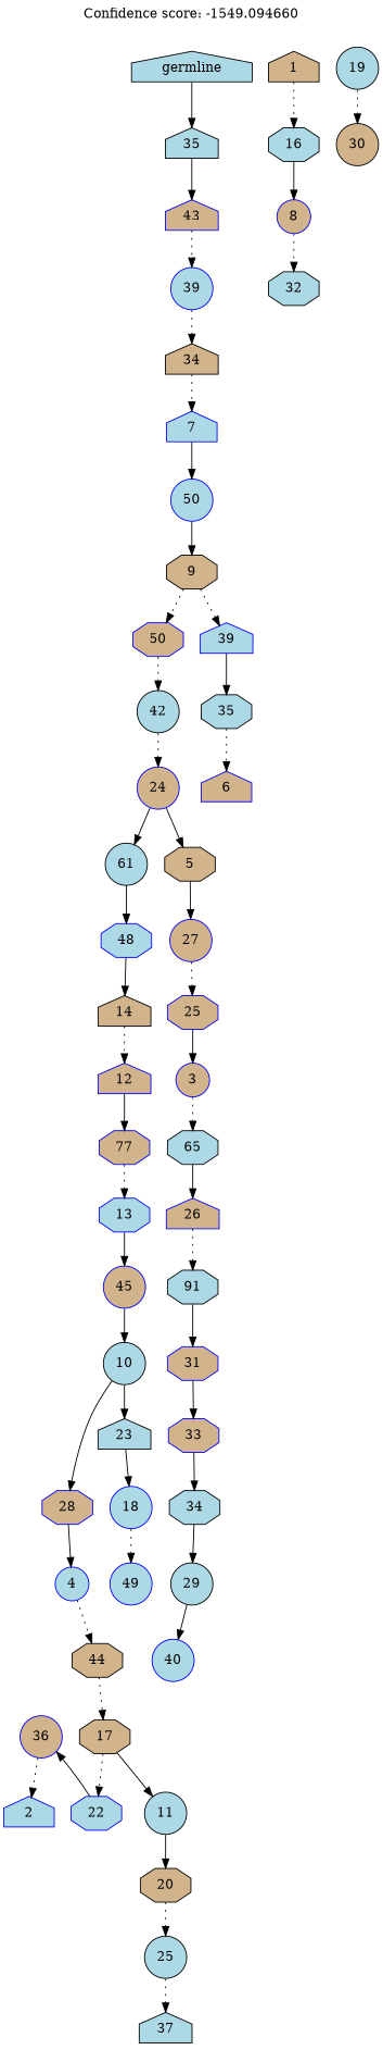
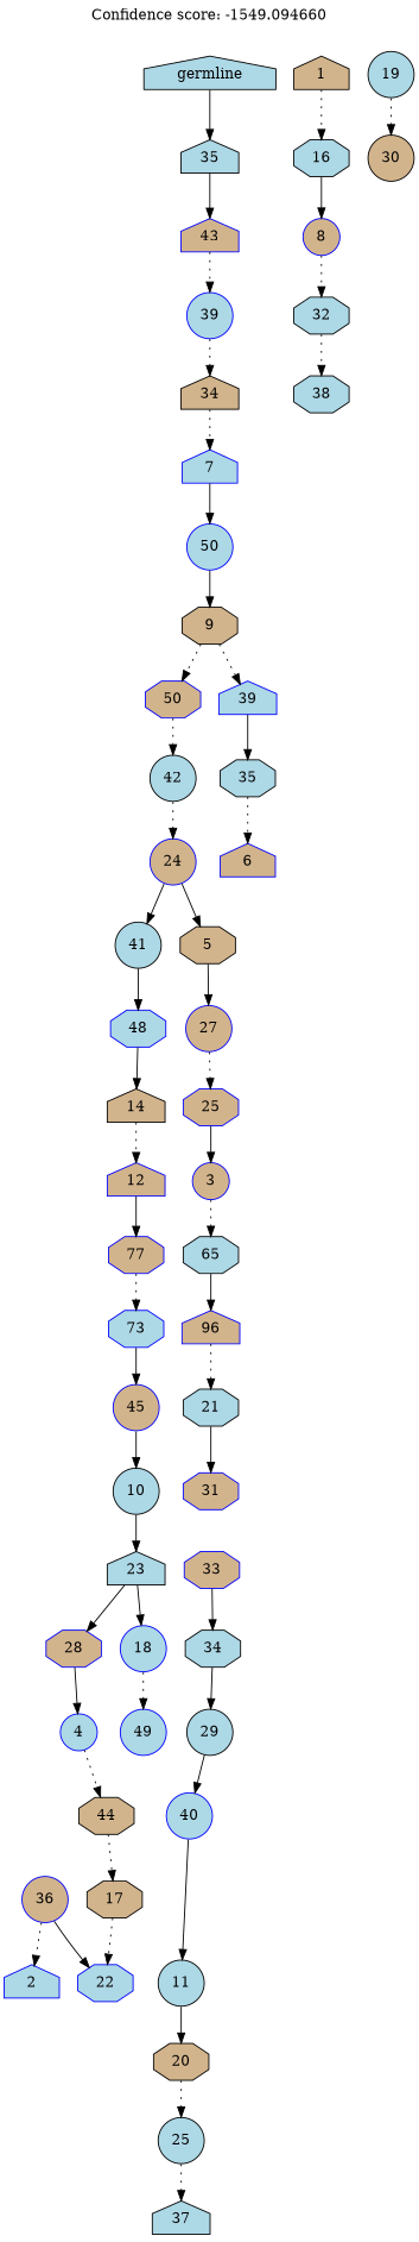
  digraph {
    label="Confidence score: -1549.094660"
    labelloc=t
    node [color=blue fillcolor=lightblue shape=octagon style=filled]
    edge [style=solid]
    n1 [fillcolor=tan label=36 shape=circle]
    n2 [label=2 shape=house]
    n3 [label=22]
    n4 [color=black fillcolor=tan label=17]
    n5 [color=black fillcolor=tan label=44]
    n6 [label=4 shape=circle]
    n7 [fillcolor=tan label=28]
    n8 [color=black label=32]
+   n9 [color=black label=38]
    n10 [fillcolor=tan label=8 shape=circle]
    n11 [color=black label=16]
    n12 [color=black fillcolor=tan label=1 shape=house]
    n13 [label=49 shape=circle]
    n14 [label=18 shape=circle]
    n15 [color=black label=23 shape=house]
    n16 [color=black label=10 shape=circle]
    n17 [fillcolor=tan label=45 shape=circle]
-   n18 [label=13]
+   n18 [label=73]
    n19 [fillcolor=tan label=77]
    n20 [fillcolor=tan label=12 shape=house]
    n21 [color=black fillcolor=tan label=14 shape=house]
    n22 [label=48]
-   n23 [color=black label=61 shape=circle]
+   n23 [color=black label=41 shape=circle]
    n24 [fillcolor=tan label=24 shape=circle]
    n25 [color=black fillcolor=tan label=5]
    n26 [color=black label=42 shape=circle]
    n27 [fillcolor=tan label=50]
    n28 [color=black label=19 shape=circle]
    n29 [color=black fillcolor=tan label=30 shape=circle]
    n30 [color=black label=37 shape=house]
    n31 [color=black label=25 shape=circle]
    n32 [color=black fillcolor=tan label=20]
    n33 [color=black label=11 shape=circle]
    n34 [label=40 shape=circle]
    n35 [color=black label=29 shape=circle]
    n36 [color=black label=34]
    n37 [fillcolor=tan label=33]
    n38 [fillcolor=tan label=31]
-   n39 [color=black label=91]
-   n40 [fillcolor=tan label=26 shape=house]
+   n39 [color=black label=21]
+   n40 [fillcolor=tan label=96 shape=house]
    n41 [color=black label=65]
    n42 [fillcolor=tan label=3 shape=circle]
    n43 [fillcolor=tan label=25]
    n44 [fillcolor=tan label=27 shape=circle]
    n45 [fillcolor=tan label=6 shape=house]
    n46 [color=black label=35]
    n47 [label=39 shape=house]
    n48 [color=black fillcolor=tan label=9]
    n49 [label=50 shape=circle]
    n50 [label=7 shape=house]
    n51 [color=black fillcolor=tan label=34 shape=house]
    n52 [label=39 shape=circle]
    n53 [fillcolor=tan label=43 shape=house]
    n54 [color=black label=35 shape=house]
    n55 [color=black label=germline shape=house]
    n1 -> n2 [style=dotted]
-   n3 -> n1
+   n1 -> n3
    n4 -> n3 [style=dotted]
    n5 -> n4 [style=dotted]
    n6 -> n5 [style=dotted]
    n7 -> n6
+   n8 -> n9 [style=dotted]
    n10 -> n8 [style=dotted]
    n11 -> n10
    n12 -> n11 [style=dotted]
    n14 -> n13 [style=dotted]
    n15 -> n14
-   n16 -> n7
+   n15 -> n7
    n16 -> n15
    n17 -> n16
    n18 -> n17
    n19 -> n18 [style=dotted]
    n20 -> n19
    n21 -> n20 [style=dotted]
    n22 -> n21
    n23 -> n22
    n24 -> n23
    n24 -> n25
    n25 -> n44
    n26 -> n24 [style=dotted]
    n27 -> n26 [style=dotted]
    n28 -> n29 [style=dotted]
    n31 -> n30 [style=dotted]
    n32 -> n31 [style=dotted]
    n33 -> n32
-   n4 -> n33
+   n34 -> n33
    n35 -> n34
    n36 -> n35
    n37 -> n36
-   n38 -> n37
    n39 -> n38
    n40 -> n39 [style=dotted]
    n41 -> n40
    n42 -> n41 [style=dotted]
    n43 -> n42
    n44 -> n43 [style=dotted]
    n46 -> n45 [style=dotted]
    n47 -> n46
    n48 -> n27 [style=dotted]
    n48 -> n47 [style=dotted]
    n49 -> n48
    n50 -> n49
    n51 -> n50 [style=dotted]
    n52 -> n51 [style=dotted]
    n53 -> n52 [style=dotted]
    n54 -> n53
    n55 -> n54
  }
